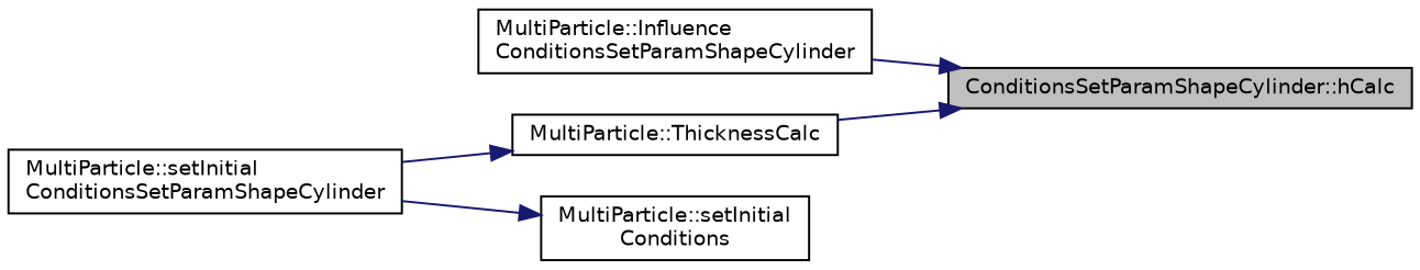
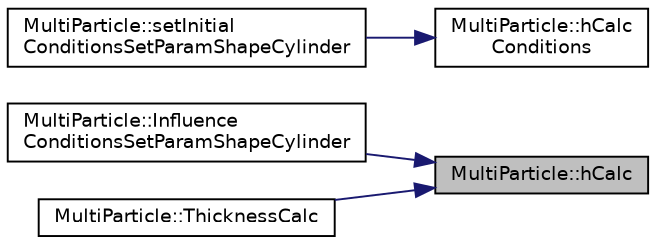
  digraph {
    rankdir=RL
    node [color=black fillcolor=white fontname=Helvetica fontsize=10 shape=record style=filled]
    edge [color=midnightblue dir=back fontname=Helvetica fontsize=10 labelfontname=Helvetica labelfontsize=10 style=solid]
-   n1 [fillcolor=grey75 fontcolor=black height=0.2 label="ConditionsSetParamShapeCylinder::hCalc" width=0.4]
+   n1 [fillcolor=grey75 fontcolor=black height=0.2 label="MultiParticle::hCalc" width=0.4]
    n2 [height=0.2 label="MultiParticle::Influence\lConditionsSetParamShapeCylinder" width=0.4]
    n3 [height=0.2 label="MultiParticle::ThicknessCalc" width=0.4]
    n4 [height=0.2 label="MultiParticle::setInitial\lConditionsSetParamShapeCylinder" width=0.4]
-   n5 [height=0.2 label="MultiParticle::setInitial\lConditions" width=0.4]
+   n5 [height=0.2 label="MultiParticle::hCalc\lConditions" width=0.4]
    n1 -> n2
    n1 -> n3
-   n3 -> n4
    n5 -> n4
  }
